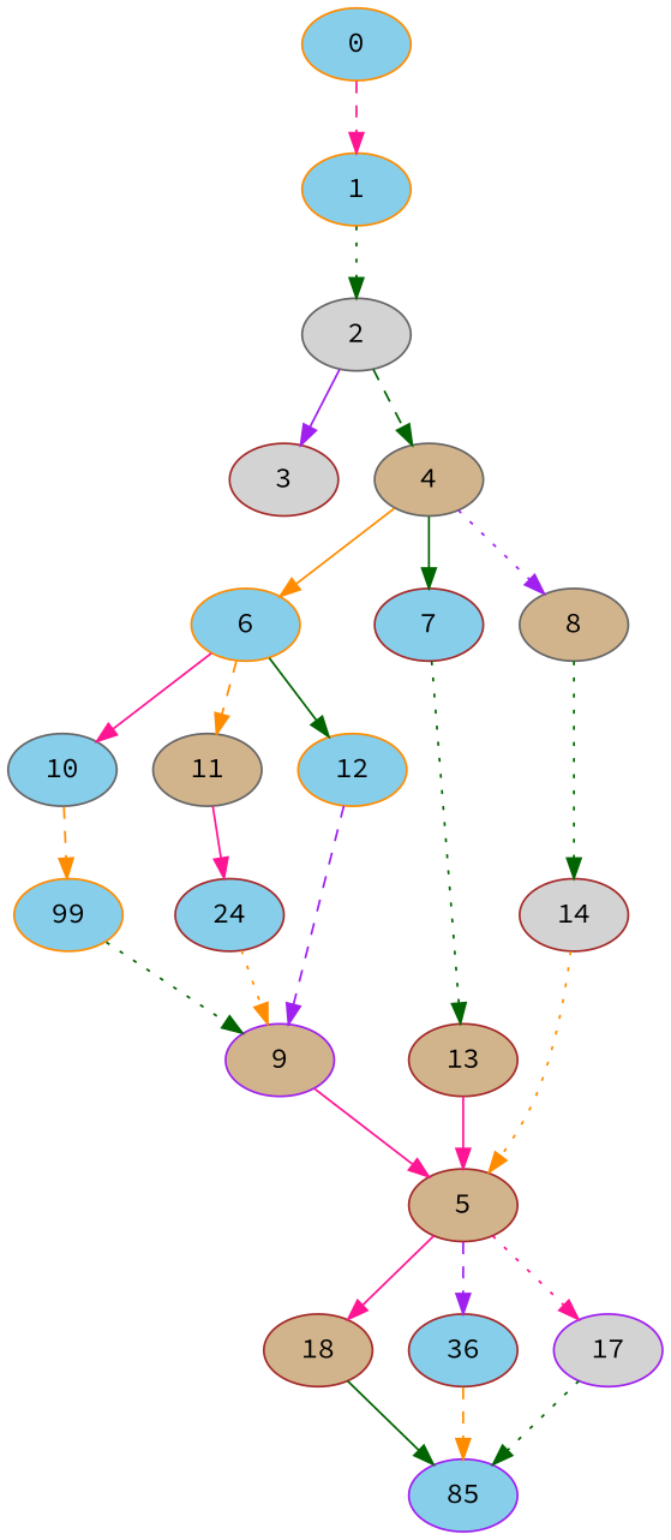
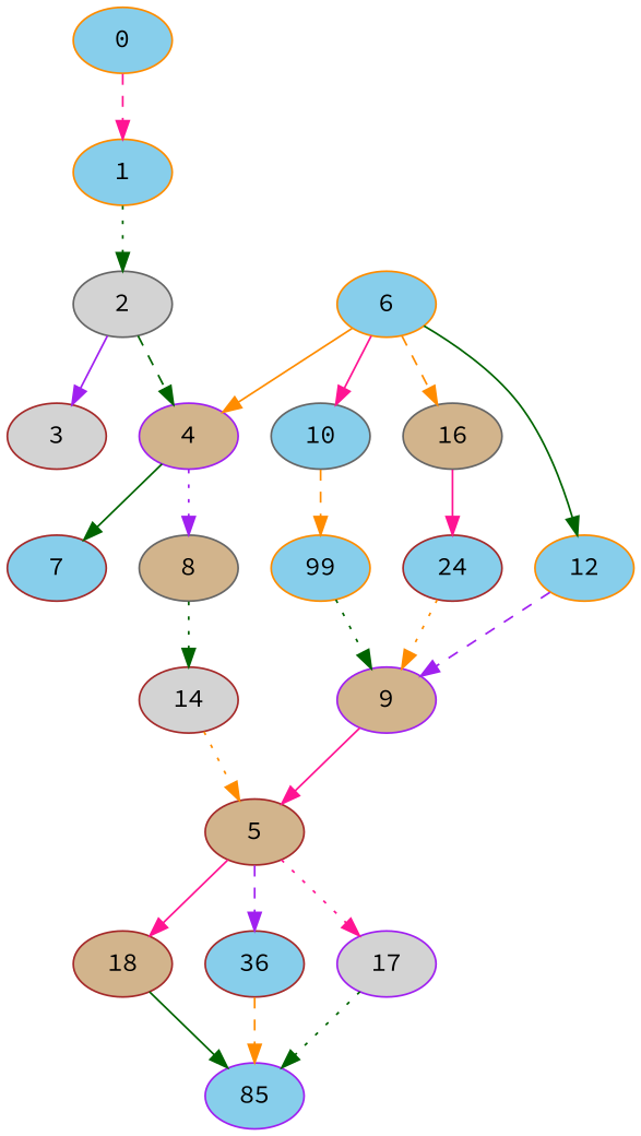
  digraph {
    "Duplicate states"=0
    GraphType=S_P
    "Max states in OPEN"=0
    Modes="120000ms; topo-ordered tasks, ; Pruning: task equivalence, fixed order ready list, ; F-value: ; Optimisation: best schedule length (SL) optimisation on equal, "
    NumberOfTasks=21
    "Pruned using list schedule length"=53164206
    "States removed from OPEN"=0
    TargetSystem="Homogeneous-2"
    "Time to schedule (ms)"=66623
    "Total idle time"=553
    "Total schedule length"=1027
    "Total sequential time"=1409
    "Total states created"=311266627
    fontname="Source Code Pro"
    node [Processor=0 Weight=41 color=brown fillcolor=skyblue fontname="Source Code Pro" style=filled]
    edge [Weight=4 color=darkgreen fontname="Source Code Pro" style=solid]
    0 ["Finish time"=124 "Start time"=0 Weight=124 color=darkorange]
    1 ["Finish time"=235 "Start time"=124 Weight=111 color=darkorange]
    2 ["Finish time"=276 "Start time"=235 color=gray40 fillcolor=lightgrey]
    3 ["Finish time"=414 "Start time"=276 Weight=138 fillcolor=lightgrey]
-   4 ["Finish time"=455 "Start time"=414 color=gray40 fillcolor=tan]
+   4 ["Finish time"=455 "Start time"=414 color=purple fillcolor=tan]
    6 ["Finish time"=510 "Start time"=455 Weight=55 color=darkorange]
    7 ["Finish time"=528 Processor=1 "Start time"=459 Weight=69]
    8 ["Finish time"=556 Processor=1 "Start time"=528 Weight=28 color=gray40 fillcolor=tan]
    10 ["Finish time"=538 "Start time"=510 Weight=28 color=gray40]
-   11 ["Finish time"=662 "Start time"=579 Weight=83 color=gray40 fillcolor=tan]
+   11 ["Finish time"=662 "Start time"=579 Weight=83 color=gray40 fillcolor=tan label=16]
    12 ["Finish time"=579 "Start time"=538 color=darkorange]
-   13 ["Finish time"=750 Processor=1 "Start time"=695 Weight=55 fillcolor=tan]
    14 ["Finish time"=703 "Start time"=662 fillcolor=lightgrey]
    n14 ["Finish time"=667 Processor=1 "Start time"=556 Weight=111 color=darkorange label=99]
    n15 ["Finish time"=695 Processor=1 "Start time"=667 Weight=28 label=24]
    9 ["Finish time"=744 "Start time"=703 color=purple fillcolor=tan]
    5 ["Finish time"=833 Processor=1 "Start time"=750 Weight=83 fillcolor=tan]
    18 ["Finish time"=935 "Start time"=838 Weight=97 fillcolor=tan]
    n19 ["Finish time"=916 Processor=1 "Start time"=833 Weight=83 label=36]
    17 ["Finish time"=999 Processor=1 "Start time"=916 Weight=83 color=purple fillcolor=lightgrey]
    n21 ["Finish time"=1027 Processor=1 "Start time"=999 Weight=28 color=purple label=85]
    0 -> 1 [Weight=2 color=deeppink style=dashed]
    1 -> 2 [Weight=5 style=dotted]
    2 -> 3 [Weight=10 color=purple]
    2 -> 4 [Weight=5 style=dashed]
-   4 -> 6 [Weight=2 color=darkorange]
+   6 -> 4 [Weight=2 color=darkorange]
    4 -> 7
    4 -> 8 [Weight=6 color=purple style=dotted]
    6 -> 10 [color=deeppink]
    6 -> 11 [Weight=5 color=darkorange style=dashed]
    6 -> 12 [Weight=3]
-   7 -> 13 [Weight=10 style=dotted]
    8 -> 14 [style=dotted]
    10 -> n14 [Weight=2 color=darkorange style=dashed]
    11 -> n15 [Weight=2 color=deeppink]
    12 -> 9 [Weight=8 color=purple style=dashed]
-   13 -> 5 [Weight=6 color=deeppink]
    14 -> 5 [Weight=8 color=darkorange style=dotted]
    n14 -> 9 [Weight=7 style=dotted]
    n15 -> 9 [Weight=6 color=darkorange style=dotted]
    9 -> 5 [Weight=6 color=deeppink]
    5 -> 18 [Weight=5 color=deeppink]
    5 -> n19 [color=purple style=dashed]
    5 -> 17 [Weight=6 color=deeppink style=dotted]
    18 -> n21 [Weight=10]
    n19 -> n21 [Weight=7 color=darkorange style=dashed]
    17 -> n21 [style=dotted]
  }
